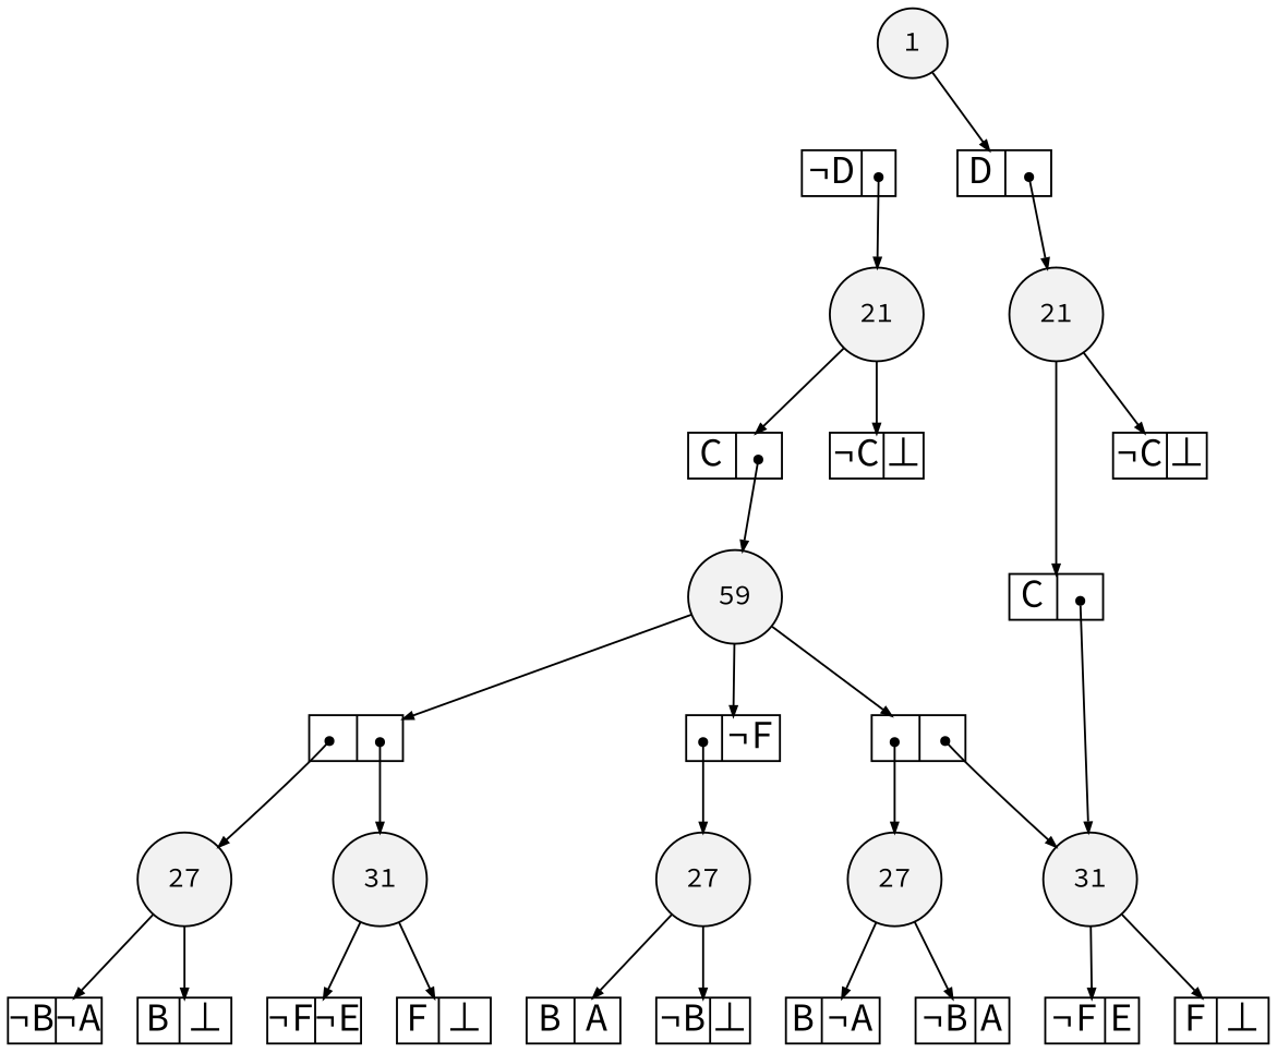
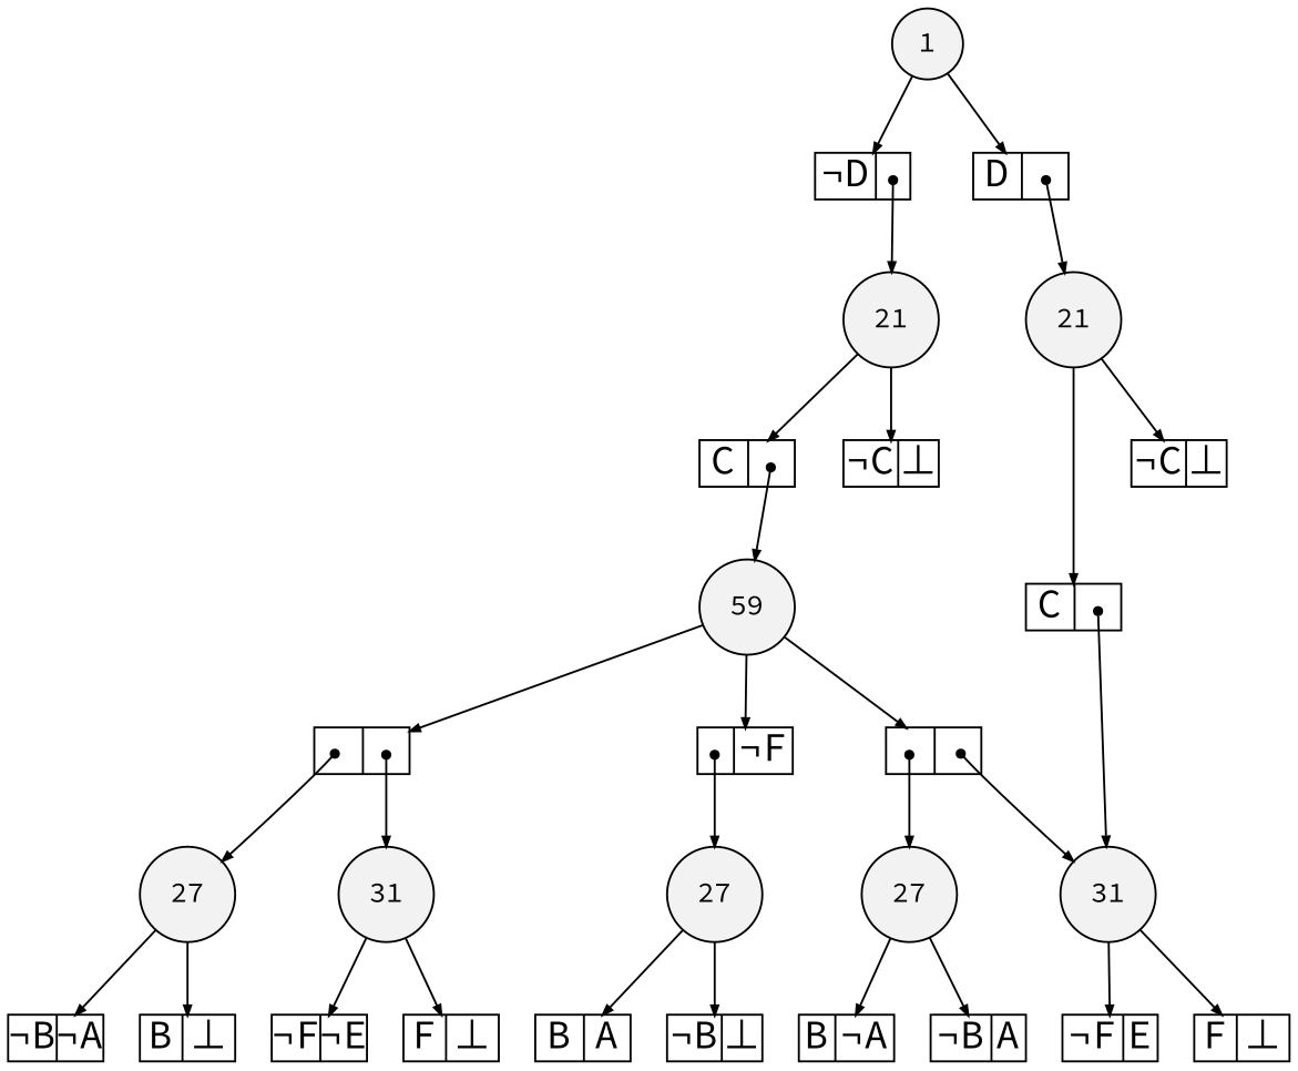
  digraph {
    fontname="Source Code Pro"
    node [fillcolor=white fontname="Source Code Pro" shape=record style=filled fixedsize=true fontsize=20]
    edge [arrowsize=.50 fontname="Source Code Pro"]
    n1 [fillcolor=gray95 height=.25 label=31 shape=circle width=.25 fixedsize="" fontsize=""]
    n2 [fillcolor=gray95 height=.25 label=31 shape=circle width=.25 fixedsize="" fontsize=""]
    n3 [fillcolor=gray95 height=.25 label=59 shape=circle width=.25 fixedsize="" fontsize=""]
    n4 [fillcolor=gray95 height=.25 label=27 shape=circle width=.25 fixedsize="" fontsize=""]
    n5 [fillcolor=gray95 height=.25 label=27 shape=circle width=.25 fixedsize="" fontsize=""]
    n6 [fillcolor=gray95 height=.25 label=27 shape=circle width=.25 fixedsize="" fontsize=""]
    n7 [fillcolor=gray95 height=.25 label=21 shape=circle width=.25 fixedsize="" fontsize=""]
    n8 [fillcolor=gray95 height=.25 label=21 shape=circle width=.25 fixedsize="" fontsize=""]
    n9 [fillcolor=gray95 height=.25 label=1 shape=circle width=.25 fixedsize="" fontsize=""]
    n10 [height=.30 label="<L>&not;F|<R>E" width=.65]
    n11 [height=.30 label="<L>F|<R>&#8869;" width=.65]
    n12 [height=.30 label="<L>&not;F|<R>&not;E" width=.65]
    n13 [height=.30 label="<L>F|<R>&#8869;" width=.65]
    n14 [height=.30 label="<L>|<R>" width=.65]
    n15 [height=.30 label="<L>|<R>" width=.65]
    n16 [height=.30 label="<L>|<R>&not;F" width=.65]
    n17 [height=.30 label="<L>B|<R>&not;A" width=.65]
    n18 [height=.30 label="<L>&not;B|<R>A" width=.65]
    n19 [height=.30 label="<L>&not;B|<R>&not;A" width=.65]
    n20 [height=.30 label="<L>B|<R>&#8869;" width=.65]
    n21 [height=.30 label="<L>B|<R>A" width=.65]
    n22 [height=.30 label="<L>&not;B|<R>&#8869;" width=.65]
    n23 [height=.30 label="<L>C|<R>" width=.65]
    n24 [height=.30 label="<L>&not;C|<R>&#8869;" width=.65]
    n25 [height=.30 label="<L>C|<R>" width=.65]
    n26 [height=.30 label="<L>&not;C|<R>&#8869;" width=.65]
    n27 [height=.30 label="<L>&not;D|<R>" width=.65]
    n28 [height=.30 label="<L>D|<R>" width=.65]
    subgraph sub_1 {
      rank=same
      n1
      n2
    }
    subgraph sub_2 {
      rank=same
      n3
    }
    subgraph sub_3 {
      rank=same
      n4
      n5
      n6
    }
    subgraph sub_4 {
      rank=same
      n7
      n8
    }
    subgraph sub_5 {
      rank=same
      n9
    }
    n1 -> n10
    n1 -> n11
    n2 -> n12
    n2 -> n13
    n3 -> n14
    n3 -> n15
    n3 -> n16
    n4 -> n17
    n4 -> n18
    n5 -> n19
    n5 -> n20
    n6 -> n21
    n6 -> n22
    n7 -> n23
    n7 -> n24
    n8 -> n25
    n8 -> n26
+   n9 -> n27
    n9 -> n28
    n14 -> n1 [arrowtail=dot dir=both tailclip=false tailport="R:c"]
    n14 -> n4 [arrowtail=dot dir=both tailclip=false tailport="L:c"]
    n15 -> n2 [arrowtail=dot dir=both tailclip=false tailport="R:c"]
    n15 -> n5 [arrowtail=dot dir=both tailclip=false tailport="L:c"]
    n16 -> n6 [arrowtail=dot dir=both tailclip=false tailport="L:c"]
    n23 -> n3 [arrowtail=dot dir=both tailclip=false tailport="R:c"]
    n25 -> n1 [arrowtail=dot dir=both tailclip=false tailport="R:c"]
    n27 -> n7 [arrowtail=dot dir=both tailclip=false tailport="R:c"]
    n28 -> n8 [arrowtail=dot dir=both tailclip=false tailport="R:c"]
  }
